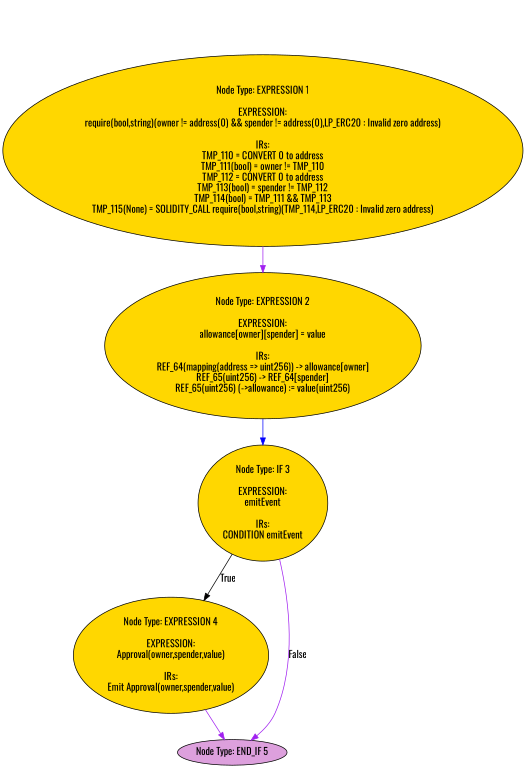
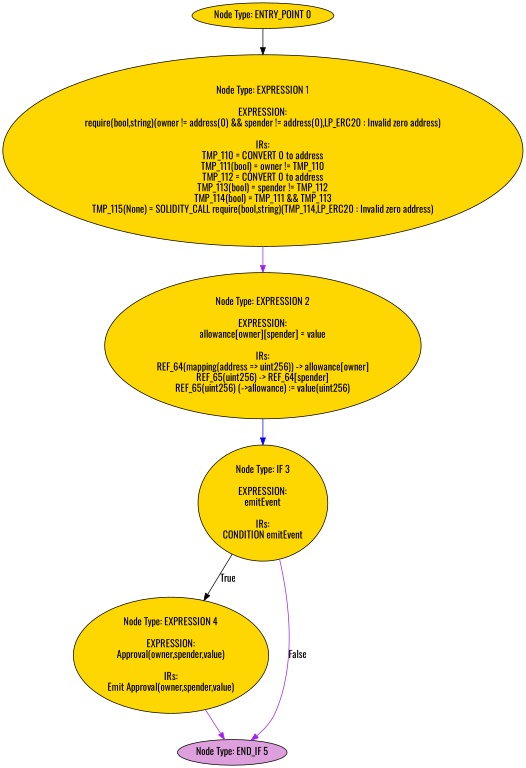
  digraph {
    fontname=Oswald
    node [style=filled fillcolor=gold fontname=Oswald]
    edge [color=purple fontname=Oswald]
+   n1 [label="Node Type: ENTRY_POINT 0\n"]
    n2 [label="Node Type: EXPRESSION 1\n\nEXPRESSION:\nrequire(bool,string)(owner != address(0) && spender != address(0),LP_ERC20 : Invalid zero address)\n\nIRs:\nTMP_110 = CONVERT 0 to address\nTMP_111(bool) = owner != TMP_110\nTMP_112 = CONVERT 0 to address\nTMP_113(bool) = spender != TMP_112\nTMP_114(bool) = TMP_111 && TMP_113\nTMP_115(None) = SOLIDITY_CALL require(bool,string)(TMP_114,LP_ERC20 : Invalid zero address)"]
    n3 [label="Node Type: EXPRESSION 2\n\nEXPRESSION:\nallowance[owner][spender] = value\n\nIRs:\nREF_64(mapping(address => uint256)) -> allowance[owner]\nREF_65(uint256) -> REF_64[spender]\nREF_65(uint256) (->allowance) := value(uint256)"]
    n4 [label="Node Type: IF 3\n\nEXPRESSION:\nemitEvent\n\nIRs:\nCONDITION emitEvent"]
    n5 [label="Node Type: EXPRESSION 4\n\nEXPRESSION:\nApproval(owner,spender,value)\n\nIRs:\nEmit Approval(owner,spender,value)"]
    n6 [label="Node Type: END_IF 5\n" fillcolor=plum]
+   n1 -> n2 [color=black]
    n2 -> n3
    n3 -> n4 [color=blue]
    n4 -> n5 [label=True color=black]
    n4 -> n6 [label=False]
    n5 -> n6
  }
